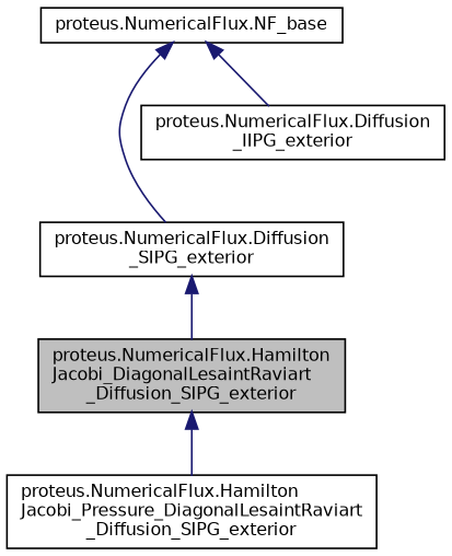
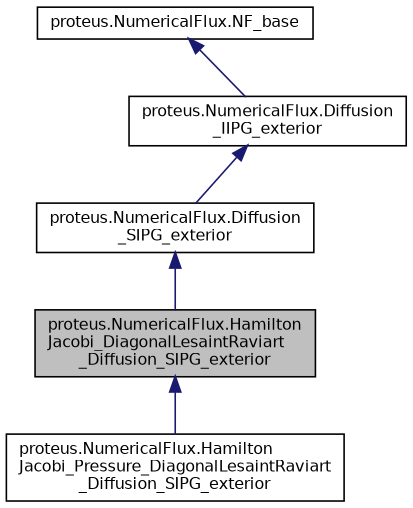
  digraph {
    rankdir=TB
    node [color=black fillcolor=white fontname=Helvetica fontsize=10 shape=record style=filled]
    edge [color=midnightblue dir=back fontname=Helvetica fontsize=10 labelfontname=Helvetica labelfontsize=10 style=solid]
    n1 [fillcolor=grey75 fontcolor=black height=0.2 label="proteus.NumericalFlux.Hamilton\lJacobi_DiagonalLesaintRaviart\l_Diffusion_SIPG_exterior" width=0.4]
    n2 [height=0.2 label="proteus.NumericalFlux.Hamilton\lJacobi_Pressure_DiagonalLesaintRaviart\l_Diffusion_SIPG_exterior" width=0.4]
    n3 [height=0.2 label="proteus.NumericalFlux.Diffusion\l_SIPG_exterior" width=0.4]
    n4 [height=0.2 label="proteus.NumericalFlux.Diffusion\l_IIPG_exterior" width=0.4]
    n5 [height=0.2 label="proteus.NumericalFlux.NF_base" width=0.4]
    n1 -> n2
    n3 -> n1
-   n5 -> n3
+   n4 -> n3
    n5 -> n4
  }
